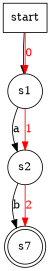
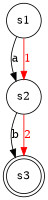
  digraph {
    rankdir=TB
    node [shape=circle]
-   start [shape=box]
    s1
    s2
-   s3 [shape=doublecircle label=s7]
-   start -> s1
-   start -> s1 [color=red fontcolor=red label=0]
+   s3 [shape=doublecircle]
    s1 -> s2 [label=a]
    s1 -> s2 [color=red fontcolor=red label=1]
    s2 -> s3 [label=b]
    s2 -> s3 [color=red fontcolor=red label=2]
  }
